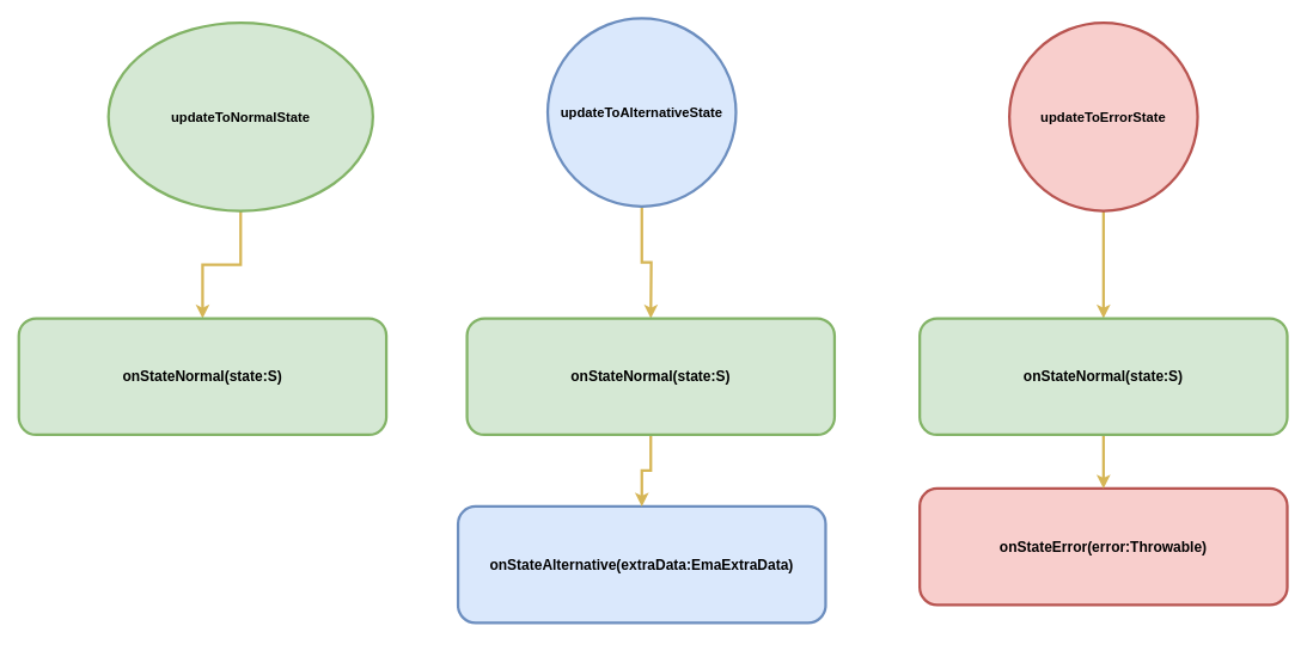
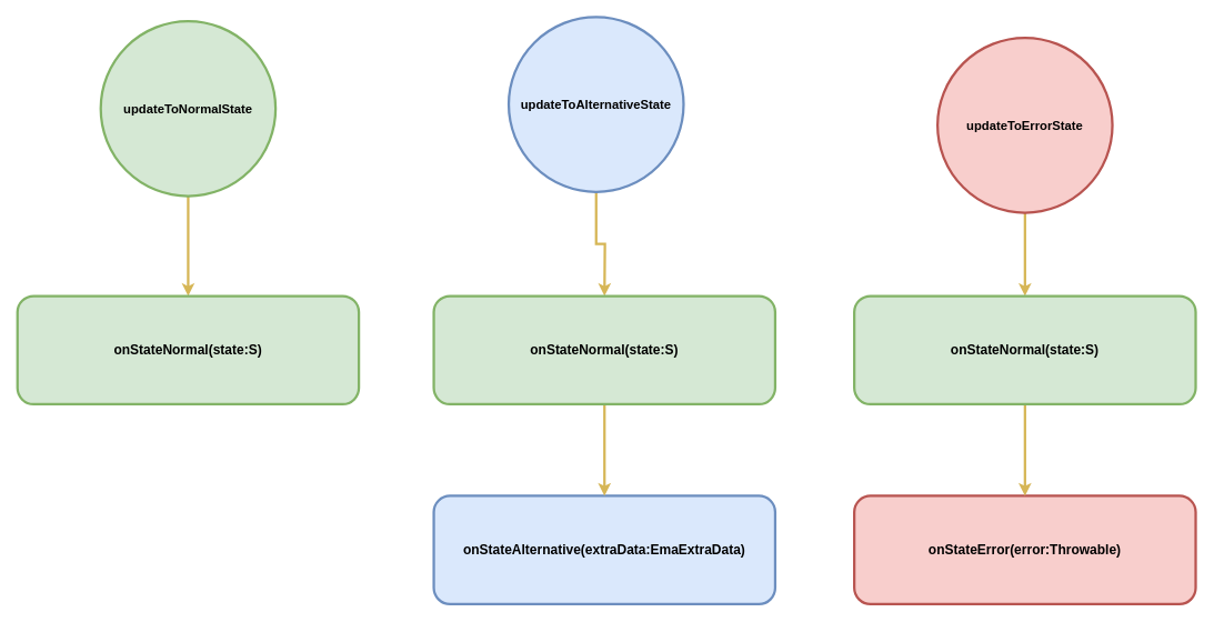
  <mxCell id="0" />
  <mxCell id="1" parent="0" />
  <mxCell id="2" value="" style="edgeStyle=orthogonalEdgeStyle;rounded=0;orthogonalLoop=1;jettySize=auto;html=1;fillColor=#fff2cc;strokeColor=#d6b656;strokeWidth=3;" edge="1" parent="1" source="3" target="4"><mxGeometry relative="1" as="geometry" /></mxCell>
- <mxCell id="3" value="updateToNormalState" style="ellipse;whiteSpace=wrap;html=1;aspect=fixed;fillColor=#d5e8d4;strokeColor=#82B366;strokeWidth=3;fontSize=15;fontStyle=1" vertex="1" parent="1"><mxGeometry x="120" y="25" width="295" height="210" as="geometry" /></mxCell>
+ <mxCell id="3" value="updateToNormalState" style="ellipse;whiteSpace=wrap;html=1;aspect=fixed;fillColor=#d5e8d4;strokeColor=#82B366;strokeWidth=3;fontSize=15;fontStyle=1" vertex="1" parent="1"><mxGeometry x="120" y="25" width="210" height="210" as="geometry" /></mxCell>
  <mxCell id="4" value="onStateNormal(state:S)" style="rounded=1;whiteSpace=wrap;html=1;fillColor=#d5e8d4;strokeColor=#82b366;strokeWidth=3;fontStyle=1;fontSize=16;" vertex="1" parent="1"><mxGeometry x="20" y="355" width="410" height="130" as="geometry" /></mxCell>
  <mxCell id="5" value="" style="edgeStyle=orthogonalEdgeStyle;rounded=0;orthogonalLoop=1;jettySize=auto;html=1;fillColor=#fff2cc;strokeColor=#d6b656;strokeWidth=3;" edge="1" parent="1" source="6"><mxGeometry relative="1" as="geometry"><mxPoint x="725" y="355" as="targetPoint" /></mxGeometry></mxCell>
  <mxCell id="6" value="updateToAlternativeState" style="ellipse;whiteSpace=wrap;html=1;aspect=fixed;fillColor=#dae8fc;strokeColor=#6c8ebf;strokeWidth=3;fontSize=15;fontStyle=1" vertex="1" parent="1"><mxGeometry x="610" y="20" width="210" height="210" as="geometry" /></mxCell>
  <mxCell id="7" value="" style="edgeStyle=orthogonalEdgeStyle;rounded=0;orthogonalLoop=1;jettySize=auto;html=1;fillColor=#fff2cc;strokeColor=#d6b656;strokeWidth=3;" edge="1" parent="1" source="8"><mxGeometry relative="1" as="geometry"><mxPoint x="1230" y="355" as="targetPoint" /></mxGeometry></mxCell>
- <mxCell id="8" value="updateToErrorState" style="ellipse;whiteSpace=wrap;html=1;aspect=fixed;fillColor=#f8cecc;strokeColor=#b85450;strokeWidth=3;fontSize=15;fontStyle=1" vertex="1" parent="1"><mxGeometry x="1125" y="25" width="210" height="210" as="geometry" /></mxCell>
- <mxCell id="9" value="onStateAlternative(extraData:EmaExtraData)" style="rounded=1;whiteSpace=wrap;html=1;fillColor=#dae8fc;strokeColor=#6c8ebf;strokeWidth=3;fontSize=16;fontStyle=1" vertex="1" parent="1"><mxGeometry x="510" y="565" width="410" height="130" as="geometry" /></mxCell>
- <mxCell id="10" value="onStateError(error:Throwable)" style="rounded=1;whiteSpace=wrap;html=1;fillColor=#f8cecc;strokeColor=#b85450;strokeWidth=3;fontSize=16;fontStyle=1" vertex="1" parent="1"><mxGeometry x="1025" y="545" width="410" height="130" as="geometry" /></mxCell>
+ <mxCell id="8" value="updateToErrorState" style="ellipse;whiteSpace=wrap;html=1;aspect=fixed;fillColor=#f8cecc;strokeColor=#b85450;strokeWidth=3;fontSize=15;fontStyle=1" vertex="1" parent="1"><mxGeometry x="1125" y="45" width="210" height="210" as="geometry" /></mxCell>
+ <mxCell id="9" value="onStateAlternative(extraData:EmaExtraData)" style="rounded=1;whiteSpace=wrap;html=1;fillColor=#dae8fc;strokeColor=#6c8ebf;strokeWidth=3;fontSize=16;fontStyle=1" vertex="1" parent="1"><mxGeometry x="520" y="595" width="410" height="130" as="geometry" /></mxCell>
+ <mxCell id="10" value="onStateError(error:Throwable)" style="rounded=1;whiteSpace=wrap;html=1;fillColor=#f8cecc;strokeColor=#b85450;strokeWidth=3;fontSize=16;fontStyle=1" vertex="1" parent="1"><mxGeometry x="1025" y="595" width="410" height="130" as="geometry" /></mxCell>
  <mxCell id="11" style="edgeStyle=orthogonalEdgeStyle;rounded=0;orthogonalLoop=1;jettySize=auto;html=1;exitX=0.5;exitY=1;exitDx=0;exitDy=0;entryX=0.5;entryY=0;entryDx=0;entryDy=0;strokeWidth=3;fillColor=#fff2cc;strokeColor=#d6b656;" edge="1" parent="1" source="12" target="9"><mxGeometry relative="1" as="geometry" /></mxCell>
  <mxCell id="12" value="onStateNormal(state:S)" style="rounded=1;whiteSpace=wrap;html=1;fillColor=#d5e8d4;strokeColor=#82b366;strokeWidth=3;fontSize=16;fontStyle=1" vertex="1" parent="1"><mxGeometry x="520" y="355" width="410" height="130" as="geometry" /></mxCell>
  <mxCell id="13" style="edgeStyle=orthogonalEdgeStyle;rounded=0;orthogonalLoop=1;jettySize=auto;html=1;exitX=0.5;exitY=1;exitDx=0;exitDy=0;entryX=0.5;entryY=0;entryDx=0;entryDy=0;strokeWidth=3;fillColor=#fff2cc;strokeColor=#d6b656;" edge="1" parent="1" source="14" target="10"><mxGeometry relative="1" as="geometry" /></mxCell>
  <mxCell id="14" value="onStateNormal(state:S)" style="rounded=1;whiteSpace=wrap;html=1;fillColor=#d5e8d4;strokeColor=#82b366;strokeWidth=3;fontSize=16;fontStyle=1" vertex="1" parent="1"><mxGeometry x="1025" y="355" width="410" height="130" as="geometry" /></mxCell>
